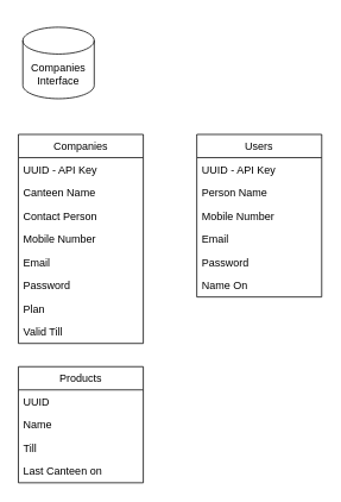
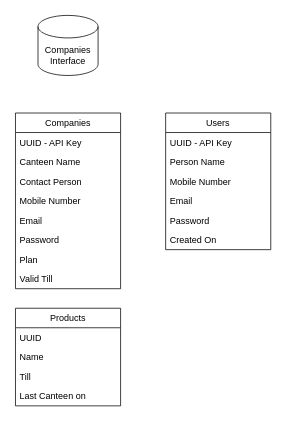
  <mxCell id="0" />
  <mxCell id="1" parent="0" />
- <mxCell id="2" value="Companies&lt;br&gt;Interface" style="shape=cylinder3;whiteSpace=wrap;html=1;boundedLbl=1;backgroundOutline=1;size=15;" vertex="1" parent="1"><mxGeometry x="25" y="30" width="80" height="80" as="geometry" /></mxCell>
+ <mxCell id="2" value="Companies&lt;br&gt;Interface" style="shape=cylinder3;whiteSpace=wrap;html=1;boundedLbl=1;backgroundOutline=1;size=15;" vertex="1" parent="1"><mxGeometry x="50" y="20" width="80" height="80" as="geometry" /></mxCell>
  <mxCell id="3" value="Companies" style="swimlane;fontStyle=0;childLayout=stackLayout;horizontal=1;startSize=26;fillColor=none;horizontalStack=0;resizeParent=1;resizeParentMax=0;resizeLast=0;collapsible=1;marginBottom=0;" vertex="1" parent="1"><mxGeometry x="20" y="150" width="140" height="234" as="geometry"><mxRectangle x="70" y="180" width="90" height="26" as="alternateBounds" /></mxGeometry></mxCell>
  <mxCell id="4" value="UUID - API Key" style="text;strokeColor=none;fillColor=none;align=left;verticalAlign=top;spacingLeft=4;spacingRight=4;overflow=hidden;rotatable=0;points=[[0,0.5],[1,0.5]];portConstraint=eastwest;" vertex="1" parent="3"><mxGeometry y="26" width="140" height="26" as="geometry" /></mxCell>
  <mxCell id="5" value="Canteen Name" style="text;strokeColor=none;fillColor=none;align=left;verticalAlign=top;spacingLeft=4;spacingRight=4;overflow=hidden;rotatable=0;points=[[0,0.5],[1,0.5]];portConstraint=eastwest;" vertex="1" parent="3"><mxGeometry y="52" width="140" height="26" as="geometry" /></mxCell>
  <mxCell id="6" value="Contact Person" style="text;strokeColor=none;fillColor=none;align=left;verticalAlign=top;spacingLeft=4;spacingRight=4;overflow=hidden;rotatable=0;points=[[0,0.5],[1,0.5]];portConstraint=eastwest;" vertex="1" parent="3"><mxGeometry y="78" width="140" height="26" as="geometry" /></mxCell>
  <mxCell id="7" value="Mobile Number" style="text;strokeColor=none;fillColor=none;align=left;verticalAlign=top;spacingLeft=4;spacingRight=4;overflow=hidden;rotatable=0;points=[[0,0.5],[1,0.5]];portConstraint=eastwest;" vertex="1" parent="3"><mxGeometry y="104" width="140" height="26" as="geometry" /></mxCell>
  <mxCell id="8" value="Email" style="text;strokeColor=none;fillColor=none;align=left;verticalAlign=top;spacingLeft=4;spacingRight=4;overflow=hidden;rotatable=0;points=[[0,0.5],[1,0.5]];portConstraint=eastwest;" vertex="1" parent="3"><mxGeometry y="130" width="140" height="26" as="geometry" /></mxCell>
  <mxCell id="9" value="Password" style="text;strokeColor=none;fillColor=none;align=left;verticalAlign=top;spacingLeft=4;spacingRight=4;overflow=hidden;rotatable=0;points=[[0,0.5],[1,0.5]];portConstraint=eastwest;" vertex="1" parent="3"><mxGeometry y="156" width="140" height="26" as="geometry" /></mxCell>
  <mxCell id="10" value="Plan" style="text;strokeColor=none;fillColor=none;align=left;verticalAlign=top;spacingLeft=4;spacingRight=4;overflow=hidden;rotatable=0;points=[[0,0.5],[1,0.5]];portConstraint=eastwest;" vertex="1" parent="3"><mxGeometry y="182" width="140" height="26" as="geometry" /></mxCell>
  <mxCell id="11" value="Valid Till" style="text;strokeColor=none;fillColor=none;align=left;verticalAlign=top;spacingLeft=4;spacingRight=4;overflow=hidden;rotatable=0;points=[[0,0.5],[1,0.5]];portConstraint=eastwest;" vertex="1" parent="3"><mxGeometry y="208" width="140" height="26" as="geometry" /></mxCell>
  <mxCell id="12" value="Users" style="swimlane;fontStyle=0;childLayout=stackLayout;horizontal=1;startSize=26;fillColor=none;horizontalStack=0;resizeParent=1;resizeParentMax=0;resizeLast=0;collapsible=1;marginBottom=0;" vertex="1" parent="1"><mxGeometry x="220" y="150" width="140" height="182" as="geometry"><mxRectangle x="70" y="180" width="90" height="26" as="alternateBounds" /></mxGeometry></mxCell>
  <mxCell id="13" value="UUID - API Key" style="text;strokeColor=none;fillColor=none;align=left;verticalAlign=top;spacingLeft=4;spacingRight=4;overflow=hidden;rotatable=0;points=[[0,0.5],[1,0.5]];portConstraint=eastwest;" vertex="1" parent="12"><mxGeometry y="26" width="140" height="26" as="geometry" /></mxCell>
  <mxCell id="14" value="Person Name" style="text;strokeColor=none;fillColor=none;align=left;verticalAlign=top;spacingLeft=4;spacingRight=4;overflow=hidden;rotatable=0;points=[[0,0.5],[1,0.5]];portConstraint=eastwest;" vertex="1" parent="12"><mxGeometry y="52" width="140" height="26" as="geometry" /></mxCell>
  <mxCell id="15" value="Mobile Number" style="text;strokeColor=none;fillColor=none;align=left;verticalAlign=top;spacingLeft=4;spacingRight=4;overflow=hidden;rotatable=0;points=[[0,0.5],[1,0.5]];portConstraint=eastwest;" vertex="1" parent="12"><mxGeometry y="78" width="140" height="26" as="geometry" /></mxCell>
  <mxCell id="16" value="Email" style="text;strokeColor=none;fillColor=none;align=left;verticalAlign=top;spacingLeft=4;spacingRight=4;overflow=hidden;rotatable=0;points=[[0,0.5],[1,0.5]];portConstraint=eastwest;" vertex="1" parent="12"><mxGeometry y="104" width="140" height="26" as="geometry" /></mxCell>
  <mxCell id="17" value="Password" style="text;strokeColor=none;fillColor=none;align=left;verticalAlign=top;spacingLeft=4;spacingRight=4;overflow=hidden;rotatable=0;points=[[0,0.5],[1,0.5]];portConstraint=eastwest;" vertex="1" parent="12"><mxGeometry y="130" width="140" height="26" as="geometry" /></mxCell>
- <mxCell id="18" value="Name On" style="text;strokeColor=none;fillColor=none;align=left;verticalAlign=top;spacingLeft=4;spacingRight=4;overflow=hidden;rotatable=0;points=[[0,0.5],[1,0.5]];portConstraint=eastwest;" vertex="1" parent="12"><mxGeometry y="156" width="140" height="26" as="geometry" /></mxCell>
+ <mxCell id="18" value="Created On" style="text;strokeColor=none;fillColor=none;align=left;verticalAlign=top;spacingLeft=4;spacingRight=4;overflow=hidden;rotatable=0;points=[[0,0.5],[1,0.5]];portConstraint=eastwest;" vertex="1" parent="12"><mxGeometry y="156" width="140" height="26" as="geometry" /></mxCell>
  <mxCell id="19" value="Products" style="swimlane;fontStyle=0;childLayout=stackLayout;horizontal=1;startSize=26;fillColor=none;horizontalStack=0;resizeParent=1;resizeParentMax=0;resizeLast=0;collapsible=1;marginBottom=0;" vertex="1" parent="1"><mxGeometry x="20" y="410" width="140" height="130" as="geometry"><mxRectangle x="70" y="180" width="90" height="26" as="alternateBounds" /></mxGeometry></mxCell>
  <mxCell id="20" value="UUID" style="text;strokeColor=none;fillColor=none;align=left;verticalAlign=top;spacingLeft=4;spacingRight=4;overflow=hidden;rotatable=0;points=[[0,0.5],[1,0.5]];portConstraint=eastwest;" vertex="1" parent="19"><mxGeometry y="26" width="140" height="26" as="geometry" /></mxCell>
  <mxCell id="21" value="Name" style="text;strokeColor=none;fillColor=none;align=left;verticalAlign=top;spacingLeft=4;spacingRight=4;overflow=hidden;rotatable=0;points=[[0,0.5],[1,0.5]];portConstraint=eastwest;" vertex="1" parent="19"><mxGeometry y="52" width="140" height="26" as="geometry" /></mxCell>
  <mxCell id="22" value="Till" style="text;strokeColor=none;fillColor=none;align=left;verticalAlign=top;spacingLeft=4;spacingRight=4;overflow=hidden;rotatable=0;points=[[0,0.5],[1,0.5]];portConstraint=eastwest;" vertex="1" parent="19"><mxGeometry y="78" width="140" height="26" as="geometry" /></mxCell>
  <mxCell id="23" value="Last Canteen on" style="text;strokeColor=none;fillColor=none;align=left;verticalAlign=top;spacingLeft=4;spacingRight=4;overflow=hidden;rotatable=0;points=[[0,0.5],[1,0.5]];portConstraint=eastwest;" vertex="1" parent="19"><mxGeometry y="104" width="140" height="26" as="geometry" /></mxCell>
